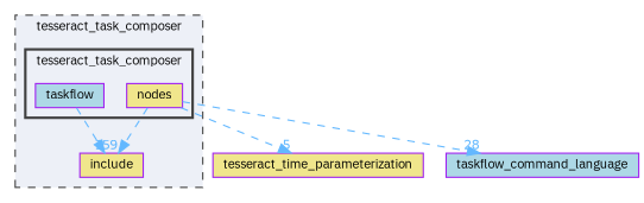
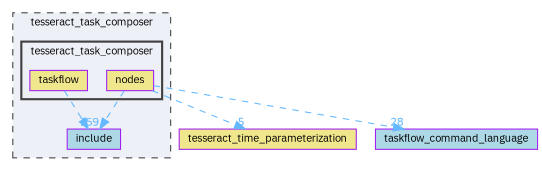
  digraph {
    compound=true
    fontname="IBM Plex Sans"
    node [color=purple fillcolor=lightblue fontname="IBM Plex Sans" fontsize=10 shape=box style=filled]
    edge [color=steelblue1 fontcolor=steelblue1 fontname="IBM Plex Sans" fontsize=10 labeldistance=1.5 labelfontname=Helvetica labelfontsize=10 style=dashed]
    n1 [fillcolor=khaki height=0.2 label=nodes width=0.4]
-   n2 [height=0.2 label=taskflow width=0.4]
-   n3 [fillcolor=khaki height=0.2 label=include width=0.4]
+   n2 [fillcolor=khaki height=0.2 label=taskflow width=0.4]
+   n3 [height=0.2 label=include width=0.4]
    n4 [fillcolor=khaki height=0.2 label=tesseract_time_parameterization width=0.4]
    n5 [height=0.2 label=taskflow_command_language width=0.4]
    subgraph cluster_1 {
      bgcolor="#edf0f7"
      fontsize=10
      label=tesseract_task_composer
      pencolor=grey25
      style="filled,dashed"
      n3
      subgraph cluster_2 {
        bgcolor="#edf0f7"
        fontsize=10
        label=tesseract_task_composer
        pencolor=grey25
        style="filled,bold"
        n1
        n2
      }
    }
    n1 -> n3 [headlabel=159]
    n1 -> n4 [headlabel=5]
    n1 -> n5 [headlabel=28]
    n2 -> n3 [headlabel=3]
  }
